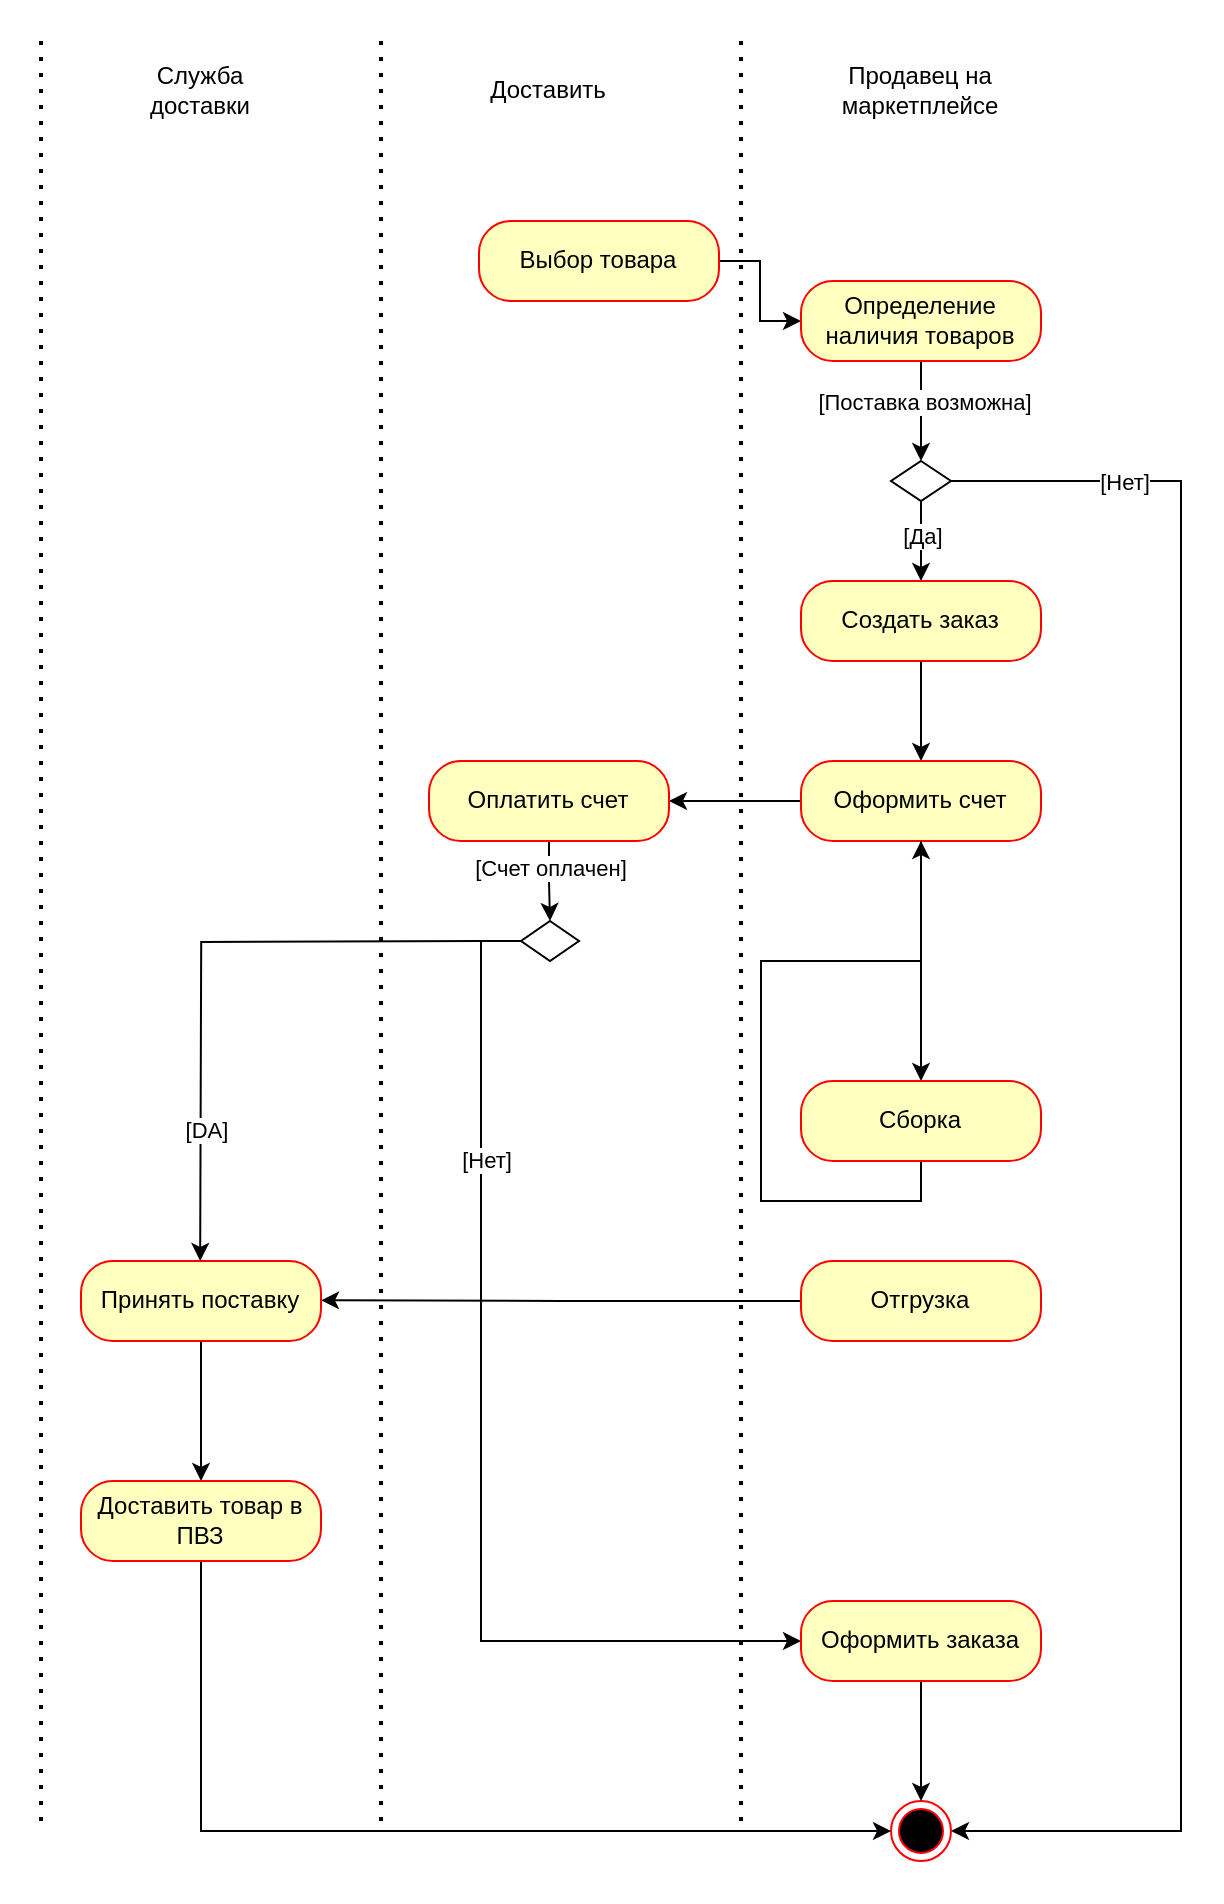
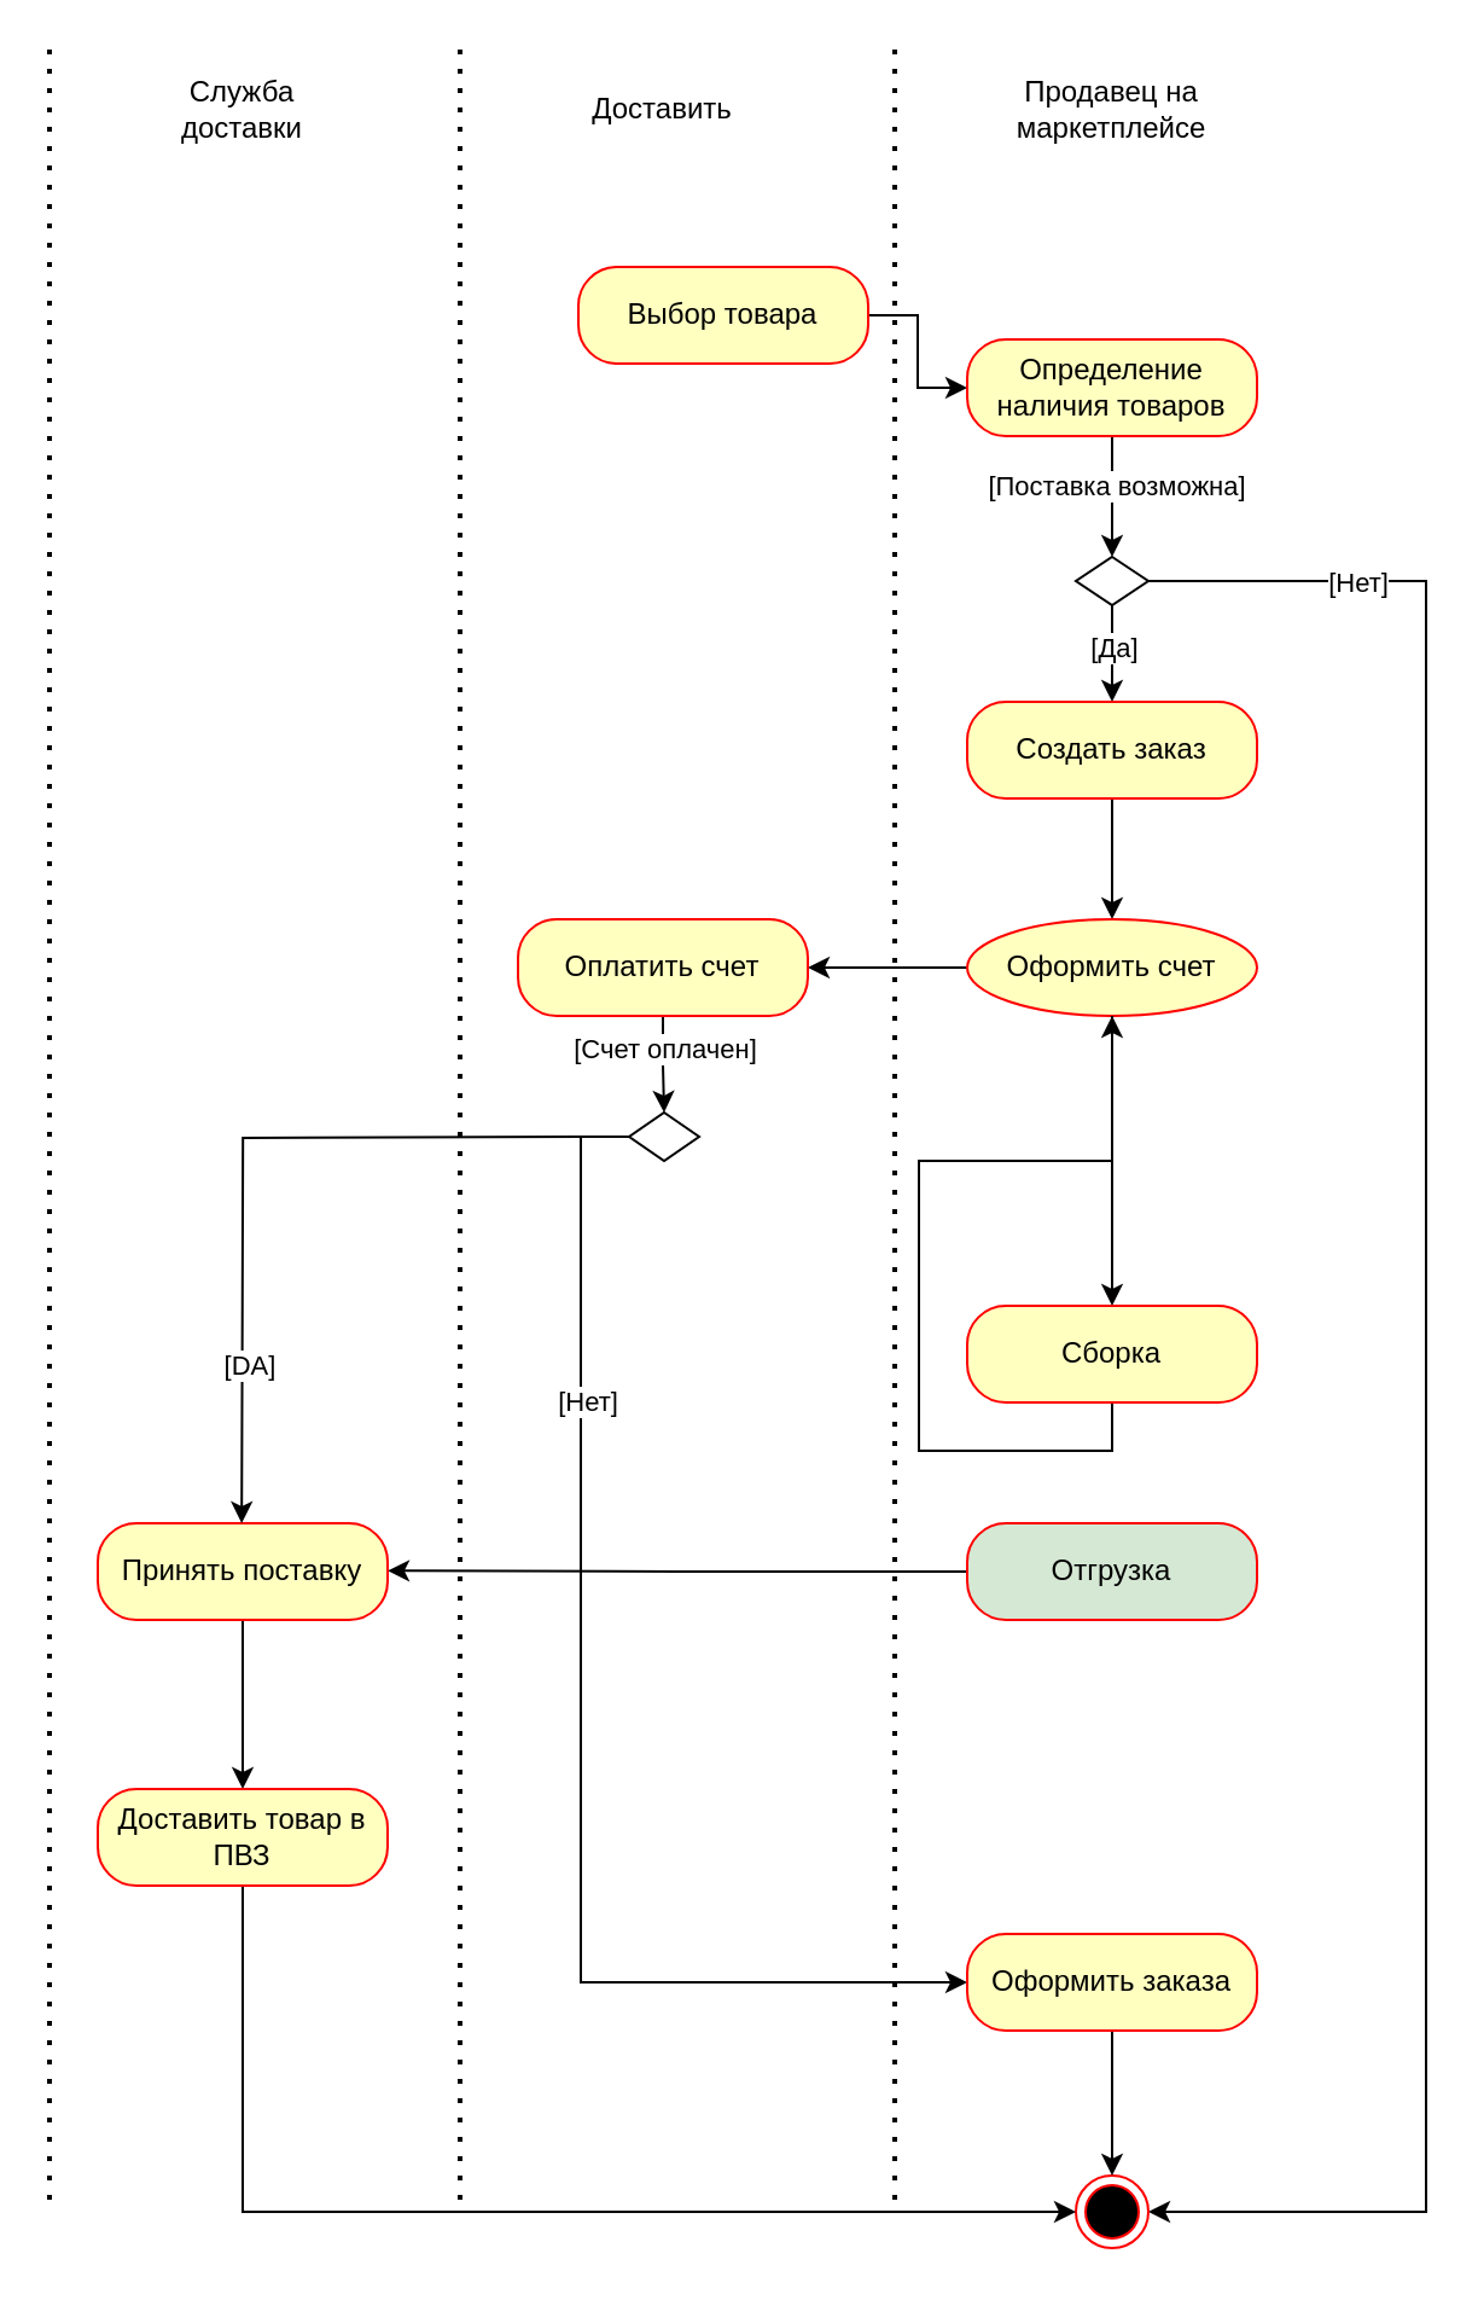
  <mxCell id="0" />
  <mxCell id="1" parent="0" />
  <mxCell id="2" style="edgeStyle=orthogonalEdgeStyle;rounded=0;orthogonalLoop=1;jettySize=auto;html=1;exitX=1;exitY=0.5;exitDx=0;exitDy=0;entryX=0;entryY=0.5;entryDx=0;entryDy=0;" parent="1" source="3" target="9" edge="1"><mxGeometry relative="1" as="geometry" /></mxCell>
  <mxCell id="3" value="Выбор товара" style="rounded=1;whiteSpace=wrap;html=1;arcSize=40;fontColor=#000000;fillColor=#ffffc0;strokeColor=#ff0000;" parent="1" vertex="1"><mxGeometry x="239" y="110" width="120" height="40" as="geometry" /></mxCell>
  <mxCell id="4" value="Служба доставки" style="text;html=1;align=center;verticalAlign=middle;whiteSpace=wrap;rounded=0;" parent="1" vertex="1"><mxGeometry x="70" y="30" width="60" height="30" as="geometry" /></mxCell>
  <mxCell id="5" value="Доставить" style="text;html=1;align=center;verticalAlign=middle;whiteSpace=wrap;rounded=0;" parent="1" vertex="1"><mxGeometry x="244" y="30" width="60" height="30" as="geometry" /></mxCell>
  <mxCell id="6" value="Продавец на маркетплейсе" style="text;html=1;align=center;verticalAlign=middle;whiteSpace=wrap;rounded=0;" parent="1" vertex="1"><mxGeometry x="430" y="30" width="60" height="30" as="geometry" /></mxCell>
  <mxCell id="7" style="edgeStyle=orthogonalEdgeStyle;rounded=0;orthogonalLoop=1;jettySize=auto;html=1;exitX=0.5;exitY=1;exitDx=0;exitDy=0;entryX=0.5;entryY=0;entryDx=0;entryDy=0;" parent="1" source="9" target="14" edge="1"><mxGeometry relative="1" as="geometry"><mxPoint x="460" y="220" as="targetPoint" /></mxGeometry></mxCell>
  <mxCell id="8" value="[Поставка возможна]" style="edgeLabel;html=1;align=center;verticalAlign=middle;resizable=0;points=[];" parent="7" vertex="1" connectable="0"><mxGeometry x="-0.194" y="1" relative="1" as="geometry"><mxPoint as="offset" /></mxGeometry></mxCell>
  <mxCell id="9" value="Определение наличия товаров" style="rounded=1;whiteSpace=wrap;html=1;arcSize=40;fontColor=#000000;fillColor=#ffffc0;strokeColor=#ff0000;" parent="1" vertex="1"><mxGeometry x="400" y="140" width="120" height="40" as="geometry" /></mxCell>
  <mxCell id="10" style="edgeStyle=orthogonalEdgeStyle;rounded=0;orthogonalLoop=1;jettySize=auto;html=1;exitX=0.5;exitY=1;exitDx=0;exitDy=0;" parent="1" source="14" edge="1"><mxGeometry relative="1" as="geometry"><mxPoint x="460" y="290" as="targetPoint" /></mxGeometry></mxCell>
  <mxCell id="11" value="[Да]" style="edgeLabel;html=1;align=center;verticalAlign=middle;resizable=0;points=[];" parent="10" vertex="1" connectable="0"><mxGeometry x="-0.152" y="2" relative="1" as="geometry"><mxPoint x="-2" as="offset" /></mxGeometry></mxCell>
  <mxCell id="12" style="edgeStyle=orthogonalEdgeStyle;rounded=0;orthogonalLoop=1;jettySize=auto;html=1;exitX=1;exitY=0.5;exitDx=0;exitDy=0;entryX=1;entryY=0.5;entryDx=0;entryDy=0;" parent="1" source="14" target="19" edge="1"><mxGeometry relative="1" as="geometry"><mxPoint x="600" y="780" as="targetPoint" /><Array as="points"><mxPoint x="590" y="240" /><mxPoint x="590" y="915" /></Array></mxGeometry></mxCell>
  <mxCell id="13" value="[Нет]" style="edgeLabel;html=1;align=center;verticalAlign=middle;resizable=0;points=[];" parent="12" vertex="1" connectable="0"><mxGeometry x="-0.81" relative="1" as="geometry"><mxPoint as="offset" /></mxGeometry></mxCell>
  <mxCell id="14" value="" style="shape=rhombus;perimeter=rhombusPerimeter;whiteSpace=wrap;html=1;align=center;" parent="1" vertex="1"><mxGeometry x="445" y="230" width="30" height="20" as="geometry" /></mxCell>
  <mxCell id="15" style="edgeStyle=orthogonalEdgeStyle;rounded=0;orthogonalLoop=1;jettySize=auto;html=1;exitX=0.5;exitY=1;exitDx=0;exitDy=0;" parent="1" source="16" target="18" edge="1"><mxGeometry relative="1" as="geometry" /></mxCell>
  <mxCell id="16" value="Создать заказ" style="rounded=1;whiteSpace=wrap;html=1;arcSize=40;fontColor=#000000;fillColor=#ffffc0;strokeColor=#ff0000;" parent="1" vertex="1"><mxGeometry x="400" y="290" width="120" height="40" as="geometry" /></mxCell>
  <mxCell id="17" style="edgeStyle=orthogonalEdgeStyle;rounded=0;orthogonalLoop=1;jettySize=auto;html=1;exitX=0;exitY=0.5;exitDx=0;exitDy=0;entryX=1;entryY=0.5;entryDx=0;entryDy=0;" parent="1" source="18" target="22" edge="1"><mxGeometry relative="1" as="geometry" /></mxCell>
- <mxCell id="18" value="Оформить счет" style="rounded=1;whiteSpace=wrap;html=1;arcSize=40;fontColor=#000000;fillColor=#ffffc0;strokeColor=#ff0000;" parent="1" vertex="1"><mxGeometry x="400" y="380" width="120" height="40" as="geometry" /></mxCell>
+ <mxCell id="18" value="Оформить счет" style="ellipse;whiteSpace=wrap;html=1;arcSize=40;fontColor=#000000;fillColor=#ffffc0;strokeColor=#ff0000;" parent="1" vertex="1"><mxGeometry x="400" y="380" width="120" height="40" as="geometry" /></mxCell>
  <mxCell id="19" value="" style="ellipse;html=1;shape=endState;fillColor=#000000;strokeColor=#ff0000;" parent="1" vertex="1"><mxGeometry x="445" y="900" width="30" height="30" as="geometry" /></mxCell>
  <mxCell id="20" style="edgeStyle=orthogonalEdgeStyle;rounded=0;orthogonalLoop=1;jettySize=auto;html=1;exitX=0.5;exitY=1;exitDx=0;exitDy=0;entryX=0.5;entryY=0;entryDx=0;entryDy=0;" parent="1" source="22" target="25" edge="1"><mxGeometry relative="1" as="geometry" /></mxCell>
  <mxCell id="21" value="[Счет оплачен]" style="edgeLabel;html=1;align=center;verticalAlign=middle;resizable=0;points=[];" parent="20" vertex="1" connectable="0"><mxGeometry x="-0.35" relative="1" as="geometry"><mxPoint as="offset" /></mxGeometry></mxCell>
  <mxCell id="22" value="Оплатить счет" style="rounded=1;whiteSpace=wrap;html=1;arcSize=40;fontColor=#000000;fillColor=#ffffc0;strokeColor=#ff0000;" parent="1" vertex="1"><mxGeometry x="214" y="380" width="120" height="40" as="geometry" /></mxCell>
  <mxCell id="23" style="edgeStyle=orthogonalEdgeStyle;rounded=0;orthogonalLoop=1;jettySize=auto;html=1;exitX=0;exitY=0.5;exitDx=0;exitDy=0;entryX=0;entryY=0.5;entryDx=0;entryDy=0;" parent="1" source="25" target="27" edge="1"><mxGeometry relative="1" as="geometry" /></mxCell>
  <mxCell id="24" value="[Нет]" style="edgeLabel;html=1;align=center;verticalAlign=middle;resizable=0;points=[];" parent="23" vertex="1" connectable="0"><mxGeometry x="-0.515" y="2" relative="1" as="geometry"><mxPoint as="offset" /></mxGeometry></mxCell>
  <mxCell id="25" value="" style="shape=rhombus;perimeter=rhombusPerimeter;whiteSpace=wrap;html=1;align=center;" parent="1" vertex="1"><mxGeometry x="260" y="460" width="29" height="20" as="geometry" /></mxCell>
  <mxCell id="26" style="edgeStyle=orthogonalEdgeStyle;rounded=0;orthogonalLoop=1;jettySize=auto;html=1;exitX=0.5;exitY=1;exitDx=0;exitDy=0;" parent="1" source="27" target="19" edge="1"><mxGeometry relative="1" as="geometry" /></mxCell>
  <mxCell id="27" value="Оформить заказа" style="rounded=1;whiteSpace=wrap;html=1;arcSize=40;fontColor=#000000;fillColor=#ffffc0;strokeColor=#ff0000;" parent="1" vertex="1"><mxGeometry x="400" y="800" width="120" height="40" as="geometry" /></mxCell>
  <mxCell id="28" style="edgeStyle=orthogonalEdgeStyle;rounded=0;orthogonalLoop=1;jettySize=auto;html=1;exitX=0.5;exitY=1;exitDx=0;exitDy=0;" parent="1" source="6" target="6" edge="1"><mxGeometry relative="1" as="geometry" /></mxCell>
  <mxCell id="29" style="edgeStyle=orthogonalEdgeStyle;rounded=0;orthogonalLoop=1;jettySize=auto;html=1;exitX=0.5;exitY=1;exitDx=0;exitDy=0;" parent="1" source="18" edge="1"><mxGeometry relative="1" as="geometry"><mxPoint x="460" y="540" as="targetPoint" /><mxPoint x="460" y="490" as="sourcePoint" /></mxGeometry></mxCell>
  <mxCell id="30" style="edgeStyle=orthogonalEdgeStyle;rounded=0;orthogonalLoop=1;jettySize=auto;html=1;exitX=0.5;exitY=1;exitDx=0;exitDy=0;" parent="1" source="31" target="18" edge="1"><mxGeometry relative="1" as="geometry" /></mxCell>
  <mxCell id="31" value="Сборка" style="rounded=1;whiteSpace=wrap;html=1;arcSize=40;fontColor=#000000;fillColor=#ffffc0;strokeColor=#ff0000;" parent="1" vertex="1"><mxGeometry x="400" y="540" width="120" height="40" as="geometry" /></mxCell>
  <mxCell id="32" style="edgeStyle=orthogonalEdgeStyle;rounded=0;orthogonalLoop=1;jettySize=auto;html=1;exitX=0;exitY=0.5;exitDx=0;exitDy=0;" parent="1" source="33" edge="1"><mxGeometry relative="1" as="geometry"><mxPoint x="160" y="649.667" as="targetPoint" /></mxGeometry></mxCell>
- <mxCell id="33" value="Отгрузка" style="rounded=1;whiteSpace=wrap;html=1;arcSize=40;fontColor=#000000;fillColor=#ffffc0;strokeColor=#ff0000;" parent="1" vertex="1"><mxGeometry x="400" y="630" width="120" height="40" as="geometry" /></mxCell>
+ <mxCell id="33" value="Отгрузка" style="rounded=1;whiteSpace=wrap;html=1;arcSize=40;fontColor=#000000;fillColor=#d5e8d4;strokeColor=#ff0000;" parent="1" vertex="1"><mxGeometry x="400" y="630" width="120" height="40" as="geometry" /></mxCell>
  <mxCell id="34" style="edgeStyle=orthogonalEdgeStyle;rounded=0;orthogonalLoop=1;jettySize=auto;html=1;exitX=0.5;exitY=1;exitDx=0;exitDy=0;" parent="1" source="35" edge="1"><mxGeometry relative="1" as="geometry"><mxPoint x="100" y="740" as="targetPoint" /></mxGeometry></mxCell>
  <mxCell id="35" value="Принять поставку" style="rounded=1;whiteSpace=wrap;html=1;arcSize=40;fontColor=#000000;fillColor=#ffffc0;strokeColor=#ff0000;" parent="1" vertex="1"><mxGeometry x="40" y="630" width="120" height="40" as="geometry" /></mxCell>
  <mxCell id="36" style="edgeStyle=orthogonalEdgeStyle;rounded=0;orthogonalLoop=1;jettySize=auto;html=1;exitX=0.5;exitY=1;exitDx=0;exitDy=0;entryX=0;entryY=0.5;entryDx=0;entryDy=0;" parent="1" source="37" target="19" edge="1"><mxGeometry relative="1" as="geometry"><Array as="points"><mxPoint x="100" y="915" /></Array></mxGeometry></mxCell>
  <mxCell id="37" value="Доставить товар в ПВЗ" style="rounded=1;whiteSpace=wrap;html=1;arcSize=40;fontColor=#000000;fillColor=#ffffc0;strokeColor=#ff0000;" parent="1" vertex="1"><mxGeometry x="40" y="740" width="120" height="40" as="geometry" /></mxCell>
  <mxCell id="38" value="" style="endArrow=none;dashed=1;html=1;dashPattern=1 3;strokeWidth=2;rounded=0;" parent="1" edge="1"><mxGeometry width="50" height="50" relative="1" as="geometry"><mxPoint x="370" y="910" as="sourcePoint" /><mxPoint x="370" y="20" as="targetPoint" /></mxGeometry></mxCell>
  <mxCell id="39" value="" style="endArrow=none;dashed=1;html=1;dashPattern=1 3;strokeWidth=2;rounded=0;" parent="1" edge="1"><mxGeometry width="50" height="50" relative="1" as="geometry"><mxPoint x="190" y="910" as="sourcePoint" /><mxPoint x="190" y="20" as="targetPoint" /></mxGeometry></mxCell>
  <mxCell id="40" value="" style="endArrow=none;dashed=1;html=1;dashPattern=1 3;strokeWidth=2;rounded=0;" parent="1" edge="1"><mxGeometry width="50" height="50" relative="1" as="geometry"><mxPoint x="20" y="910" as="sourcePoint" /><mxPoint x="20" y="20" as="targetPoint" /></mxGeometry></mxCell>
  <mxCell id="41" style="edgeStyle=orthogonalEdgeStyle;rounded=0;orthogonalLoop=1;jettySize=auto;html=1;" edge="1" parent="1"><mxGeometry relative="1" as="geometry"><mxPoint x="99.58" y="630" as="targetPoint" /><mxPoint x="240" y="470" as="sourcePoint" /></mxGeometry></mxCell>
  <mxCell id="42" value="[DA]" style="edgeLabel;html=1;align=center;verticalAlign=middle;resizable=0;points=[];" vertex="1" connectable="0" parent="41"><mxGeometry x="0.566" y="3" relative="1" as="geometry"><mxPoint as="offset" /></mxGeometry></mxCell>
